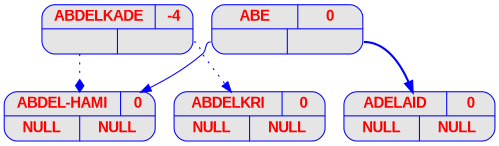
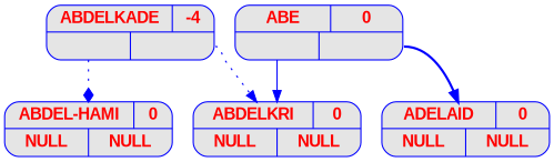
  digraph {
    node [color=blue fillcolor=grey90 fontcolor=red fontname="Arial bold" fontsize=14 shape=record style="rounded, filled"]
    edge [arrowhead=normal color=blue style=dotted tailport=g]
    n1 [label="{{<c> ABDELKADE | <b> -4} | { <g> | <d>}}" width=2]
    n2 [label="{{<c> ABDEL-HAMI | <b> 0} | { <g> NULL | <d> NULL}}" width=2]
    n3 [label="{{<c> ABDELKRI | <b> 0} | { <g> NULL | <d> NULL}}" width=2]
    n4 [label="{{<c> ABE | <b> 0} | { <g> | <d>}}" width=2]
    n5 [label="{{<c> ADELAID | <b> 0} | { <g> NULL | <d> NULL}}" width=2]
    n1 -> n2 [arrowhead=diamond]
    n1 -> n3 [tailport=d]
-   n4 -> n2 [style=solid]
+   n4 -> n3 [style=solid]
    n4 -> n5 [style=bold tailport=d]
  }
